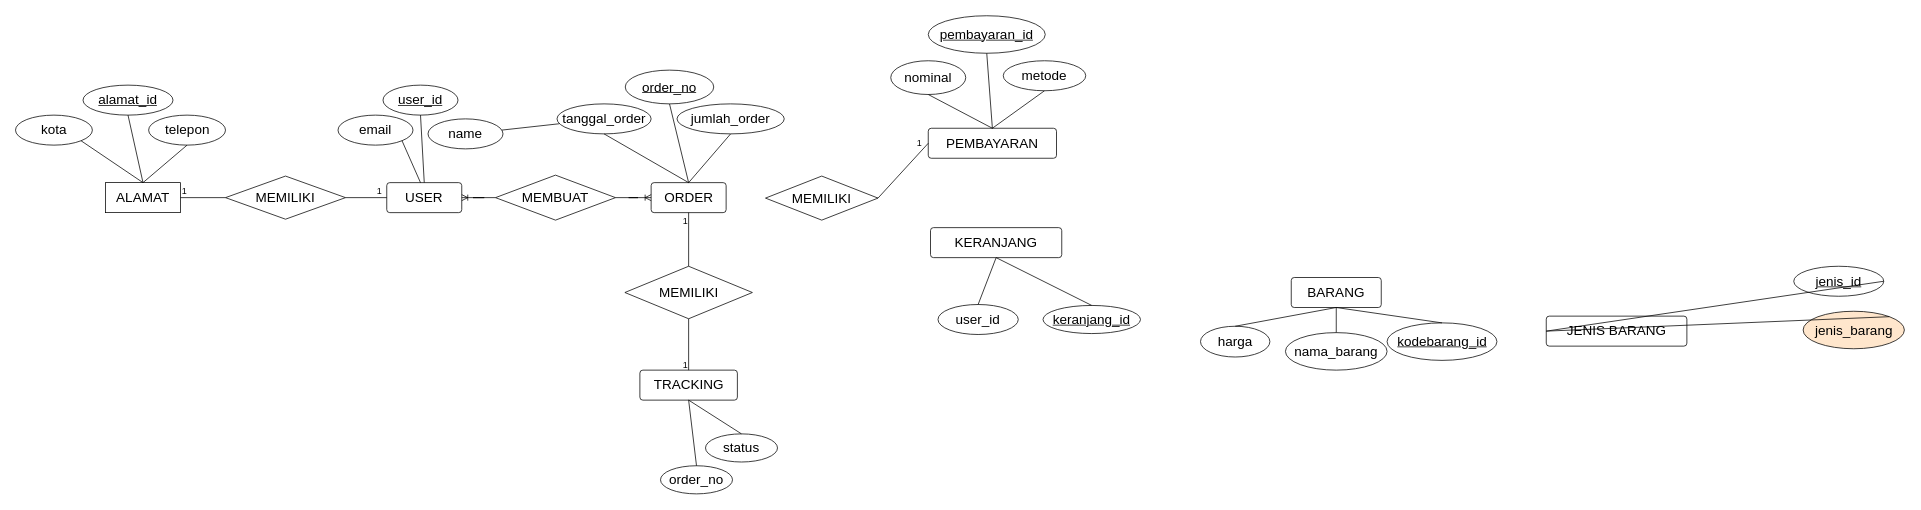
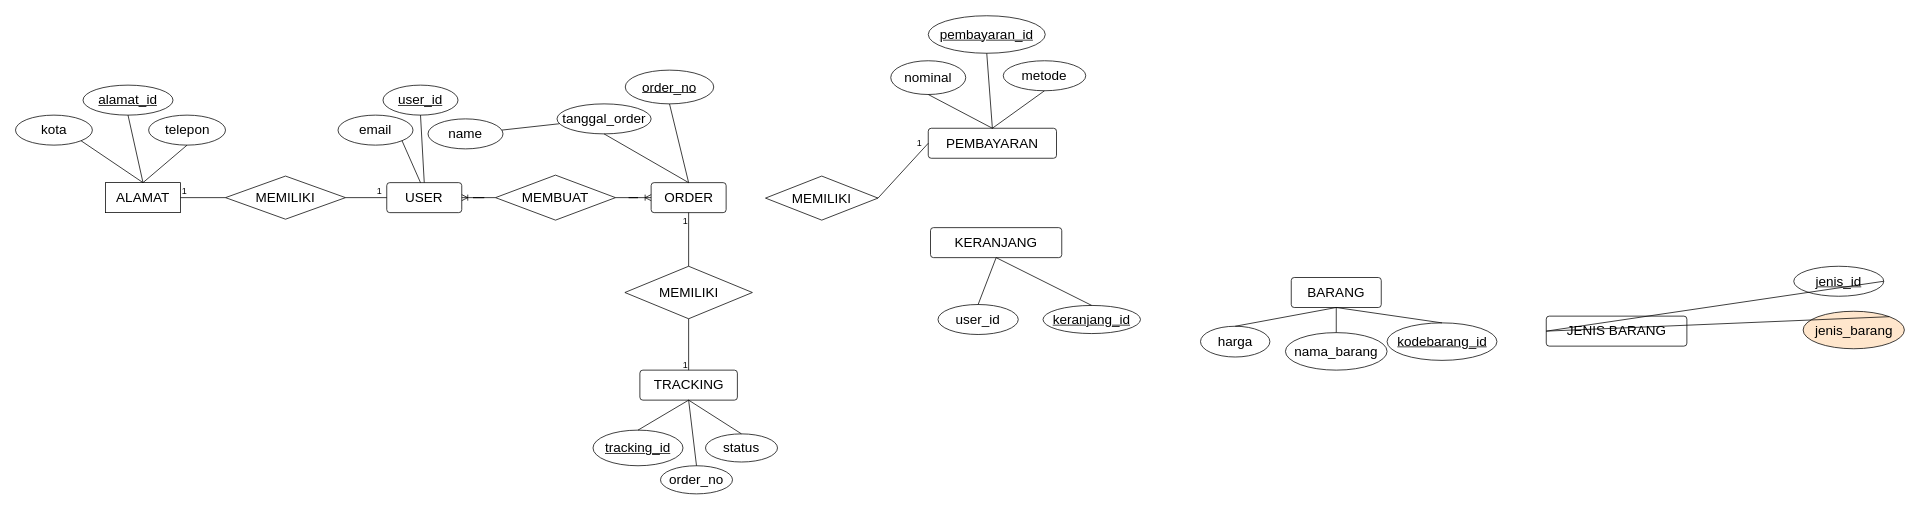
  <mxCell id="0" />
  <mxCell id="1" parent="0" />
  <mxCell id="2" value="&lt;span style=&quot;font-size: 18px;&quot;&gt;alamat_id&lt;/span&gt;" style="ellipse;whiteSpace=wrap;html=1;fontStyle=4" vertex="1" parent="1"><mxGeometry x="110" y="113" width="120" height="40" as="geometry" /></mxCell>
  <mxCell id="3" value="&lt;span style=&quot;font-size: 18px;&quot;&gt;kota&lt;/span&gt;" style="ellipse;whiteSpace=wrap;html=1;" vertex="1" parent="1"><mxGeometry x="20" y="153" width="102.5" height="40" as="geometry" /></mxCell>
  <mxCell id="4" value="&lt;span style=&quot;font-size: 18px;&quot;&gt;telepon&lt;/span&gt;" style="ellipse;whiteSpace=wrap;html=1;" vertex="1" parent="1"><mxGeometry x="197.5" y="153" width="102.5" height="40" as="geometry" /></mxCell>
  <mxCell id="5" value="&lt;span style=&quot;font-size: 18px;&quot;&gt;MEMILIKI&lt;/span&gt;" style="rhombus;whiteSpace=wrap;html=1;" vertex="1" parent="1"><mxGeometry x="832.5" y="354.5" width="170" height="70" as="geometry" /></mxCell>
  <mxCell id="6" value="&lt;font style=&quot;font-size: 18px;&quot;&gt;order_no&lt;/font&gt;" style="ellipse;whiteSpace=wrap;html=1;shadow=0;fontStyle=4" vertex="1" parent="1"><mxGeometry x="833" y="93" width="118" height="45" as="geometry" /></mxCell>
- <mxCell id="7" value="&lt;span style=&quot;font-size: 18px;&quot;&gt;jumlah_order&lt;/span&gt;" style="ellipse;whiteSpace=wrap;html=1;" vertex="1" parent="1"><mxGeometry x="902" y="138" width="143" height="40" as="geometry" /></mxCell>
  <mxCell id="8" value="&lt;font style=&quot;font-size: 18px;&quot;&gt;tanggal_order&lt;/font&gt;" style="ellipse;whiteSpace=wrap;html=1;" vertex="1" parent="1"><mxGeometry x="742" y="138" width="125.5" height="40" as="geometry" /></mxCell>
  <mxCell id="9" value="&lt;span style=&quot;font-size: 18px;&quot;&gt;MEMBUAT&lt;/span&gt;" style="rhombus;whiteSpace=wrap;html=1;" vertex="1" parent="1"><mxGeometry x="660" y="233" width="160" height="60" as="geometry" /></mxCell>
  <mxCell id="10" value="&lt;span style=&quot;font-size: 18px;&quot;&gt;keranjang_id&lt;/span&gt;" style="ellipse;whiteSpace=wrap;html=1;shadow=0;fontStyle=4" vertex="1" parent="1"><mxGeometry x="1390" y="406.75" width="130" height="37.5" as="geometry" /></mxCell>
  <mxCell id="11" value="&lt;font style=&quot;font-size: 18px;&quot;&gt;user_id&lt;/font&gt;" style="ellipse;whiteSpace=wrap;html=1;" vertex="1" parent="1"><mxGeometry x="1250" y="405.5" width="107" height="40" as="geometry" /></mxCell>
  <mxCell id="12" value="&lt;span style=&quot;font-size: 18px;&quot;&gt;pembayaran_id&lt;/span&gt;" style="ellipse;whiteSpace=wrap;html=1;shadow=0;fontStyle=4" vertex="1" parent="1"><mxGeometry x="1237" y="20.5" width="156" height="50" as="geometry" /></mxCell>
  <mxCell id="13" value="&lt;span style=&quot;font-size: 18px;&quot;&gt;nominal&lt;/span&gt;" style="ellipse;whiteSpace=wrap;html=1;shadow=0;" vertex="1" parent="1"><mxGeometry x="1187" y="80.5" width="100" height="45" as="geometry" /></mxCell>
  <mxCell id="14" value="&lt;span style=&quot;font-size: 18px;&quot;&gt;metode&lt;/span&gt;" style="ellipse;whiteSpace=wrap;html=1;shadow=0;" vertex="1" parent="1"><mxGeometry x="1337" y="80.5" width="110" height="40" as="geometry" /></mxCell>
  <mxCell id="15" value="&lt;font style=&quot;font-size: 18px;&quot;&gt;USER&lt;/font&gt;" style="rounded=1;arcSize=10;whiteSpace=wrap;html=1;align=center;" vertex="1" parent="1"><mxGeometry x="515" y="243" width="100" height="40" as="geometry" /></mxCell>
  <mxCell id="16" value="&lt;font style=&quot;font-size: 18px;&quot;&gt;name&lt;/font&gt;" style="ellipse;whiteSpace=wrap;html=1;align=center;" vertex="1" parent="1"><mxGeometry x="570" y="158" width="100" height="40" as="geometry" /></mxCell>
  <mxCell id="17" value="&lt;span style=&quot;font-size: 18px;&quot;&gt;email&lt;/span&gt;" style="ellipse;whiteSpace=wrap;html=1;align=center;" vertex="1" parent="1"><mxGeometry x="450" y="153" width="100" height="40" as="geometry" /></mxCell>
  <mxCell id="18" value="&lt;span style=&quot;font-size: 18px;&quot;&gt;&lt;u&gt;user_id&lt;/u&gt;&lt;/span&gt;" style="ellipse;whiteSpace=wrap;html=1;align=center;" vertex="1" parent="1"><mxGeometry x="510" y="113" width="100" height="40" as="geometry" /></mxCell>
  <mxCell id="19" value="&lt;span style=&quot;font-size: 18px;&quot;&gt;ALAMAT&lt;/span&gt;" style="arcSize=10;whiteSpace=wrap;html=1;align=center;rounded=0;" vertex="1" parent="1"><mxGeometry x="140" y="243" width="100" height="40" as="geometry" /></mxCell>
  <mxCell id="20" value="&lt;font style=&quot;font-size: 18px;&quot;&gt;ORDER&lt;/font&gt;" style="rounded=1;arcSize=10;whiteSpace=wrap;html=1;align=center;" vertex="1" parent="1"><mxGeometry x="867.5" y="243" width="100" height="40" as="geometry" /></mxCell>
  <mxCell id="21" value="&lt;span style=&quot;font-size: 18px;&quot;&gt;PEMBAYARAN&lt;/span&gt;" style="rounded=1;arcSize=10;whiteSpace=wrap;html=1;align=center;" vertex="1" parent="1"><mxGeometry x="1237" y="170.5" width="171" height="40" as="geometry" /></mxCell>
  <mxCell id="22" value="&lt;font style=&quot;font-size: 18px;&quot;&gt;KERANJANG&lt;/font&gt;" style="rounded=1;arcSize=10;whiteSpace=wrap;html=1;align=center;" vertex="1" parent="1"><mxGeometry x="1240" y="303" width="175" height="40" as="geometry" /></mxCell>
  <mxCell id="23" value="&lt;span style=&quot;font-size: 18px;&quot;&gt;MEMILIKI&lt;/span&gt;" style="rhombus;whiteSpace=wrap;html=1;" vertex="1" parent="1"><mxGeometry x="1020" y="234.25" width="150" height="58.75" as="geometry" /></mxCell>
  <mxCell id="24" value="&lt;span style=&quot;font-size: 18px;&quot;&gt;BARANG&lt;/span&gt;" style="rounded=1;arcSize=10;whiteSpace=wrap;html=1;align=center;" vertex="1" parent="1"><mxGeometry x="1721" y="369.5" width="120" height="40" as="geometry" /></mxCell>
  <mxCell id="25" value="&lt;span style=&quot;font-size: 18px;&quot;&gt;nama_barang&lt;/span&gt;" style="ellipse;whiteSpace=wrap;html=1;shadow=0;fontStyle=0" vertex="1" parent="1"><mxGeometry x="1713.25" y="443" width="135.5" height="50" as="geometry" /></mxCell>
  <mxCell id="26" value="&lt;span style=&quot;font-size: 18px;&quot;&gt;kodebarang_id&lt;/span&gt;" style="ellipse;whiteSpace=wrap;html=1;shadow=0;fontStyle=4" vertex="1" parent="1"><mxGeometry x="1848.75" y="430" width="146.5" height="50" as="geometry" /></mxCell>
  <mxCell id="27" value="&lt;span style=&quot;font-size: 18px;&quot;&gt;harga&lt;/span&gt;" style="ellipse;whiteSpace=wrap;html=1;shadow=0;fontStyle=0" vertex="1" parent="1"><mxGeometry x="1600" y="434.5" width="92.5" height="41" as="geometry" /></mxCell>
  <mxCell id="28" value="&lt;span style=&quot;font-size: 18px;&quot;&gt;JENIS BARANG&lt;/span&gt;" style="rounded=1;arcSize=10;whiteSpace=wrap;html=1;align=center;" vertex="1" parent="1"><mxGeometry x="2061" y="421" width="187.5" height="40" as="geometry" /></mxCell>
  <mxCell id="29" value="&lt;span style=&quot;font-size: 18px;&quot;&gt;jenis_barang&lt;/span&gt;" style="ellipse;whiteSpace=wrap;html=1;shadow=0;fontStyle=0;fillColor=#ffe6cc;" vertex="1" parent="1"><mxGeometry x="2403.5" y="414.5" width="135" height="50" as="geometry" /></mxCell>
  <mxCell id="30" value="&lt;span style=&quot;font-size: 18px;&quot;&gt;MEMILIKI&lt;/span&gt;" style="rhombus;whiteSpace=wrap;html=1;" vertex="1" parent="1"><mxGeometry x="300" y="234.25" width="160" height="57.5" as="geometry" /></mxCell>
  <mxCell id="31" value="&lt;span style=&quot;font-size: 18px;&quot;&gt;TRACKING&lt;/span&gt;" style="rounded=1;arcSize=10;whiteSpace=wrap;html=1;align=center;" vertex="1" parent="1"><mxGeometry x="852.5" y="493" width="130" height="40" as="geometry" /></mxCell>
+ <mxCell id="32" value="&lt;span style=&quot;font-size: 18px;&quot;&gt;tracking_id&lt;/span&gt;" style="ellipse;whiteSpace=wrap;html=1;fontStyle=4" vertex="1" parent="1"><mxGeometry x="790" y="573" width="120" height="47.5" as="geometry" /></mxCell>
  <mxCell id="33" value="&lt;font style=&quot;font-size: 18px;&quot;&gt;order_no&lt;/font&gt;" style="ellipse;whiteSpace=wrap;html=1;shadow=0;fontStyle=0" vertex="1" parent="1"><mxGeometry x="880" y="620.5" width="96" height="37.5" as="geometry" /></mxCell>
  <mxCell id="34" value="&lt;font style=&quot;font-size: 18px;&quot;&gt;status&lt;/font&gt;" style="ellipse;whiteSpace=wrap;html=1;shadow=0;fontStyle=0" vertex="1" parent="1"><mxGeometry x="940" y="578" width="96" height="37.5" as="geometry" /></mxCell>
  <mxCell id="35" value="" style="endArrow=none;html=1;rounded=0;entryX=0.5;entryY=0;entryDx=0;entryDy=0;exitX=0.5;exitY=1;exitDx=0;exitDy=0;" edge="1" parent="1" source="18" target="15"><mxGeometry relative="1" as="geometry"><mxPoint x="330" y="293" as="sourcePoint" /><mxPoint x="490" y="293" as="targetPoint" /></mxGeometry></mxCell>
  <mxCell id="36" value="" style="endArrow=none;html=1;rounded=0;" edge="1" parent="1" source="16" target="8"><mxGeometry relative="1" as="geometry"><mxPoint x="565" y="213" as="sourcePoint" /><mxPoint x="570" y="253" as="targetPoint" /></mxGeometry></mxCell>
  <mxCell id="37" value="" style="endArrow=none;html=1;rounded=0;exitX=1;exitY=1;exitDx=0;exitDy=0;" edge="1" parent="1" source="17"><mxGeometry relative="1" as="geometry"><mxPoint x="440" y="253" as="sourcePoint" /><mxPoint x="560" y="243" as="targetPoint" /></mxGeometry></mxCell>
  <mxCell id="38" value="" style="endArrow=none;html=1;rounded=0;entryX=0.5;entryY=0;entryDx=0;entryDy=0;exitX=0.5;exitY=1;exitDx=0;exitDy=0;" edge="1" parent="1" source="4" target="19"><mxGeometry relative="1" as="geometry"><mxPoint x="178" y="228" as="sourcePoint" /><mxPoint x="338" y="228" as="targetPoint" /></mxGeometry></mxCell>
  <mxCell id="39" value="" style="endArrow=none;html=1;rounded=0;entryX=1;entryY=1;entryDx=0;entryDy=0;exitX=0.5;exitY=0;exitDx=0;exitDy=0;" edge="1" parent="1" source="19" target="3"><mxGeometry relative="1" as="geometry"><mxPoint x="278" y="308" as="sourcePoint" /><mxPoint x="438" y="308" as="targetPoint" /></mxGeometry></mxCell>
  <mxCell id="40" value="" style="endArrow=none;html=1;rounded=0;entryX=0.5;entryY=1;entryDx=0;entryDy=0;exitX=0.5;exitY=0;exitDx=0;exitDy=0;" edge="1" parent="1" source="34" target="31"><mxGeometry relative="1" as="geometry"><mxPoint x="935.25" y="431.75" as="sourcePoint" /><mxPoint x="1095.25" y="431.75" as="targetPoint" /></mxGeometry></mxCell>
+ <mxCell id="41" value="" style="endArrow=none;html=1;rounded=0;entryX=0.5;entryY=1;entryDx=0;entryDy=0;exitX=0.5;exitY=0;exitDx=0;exitDy=0;" edge="1" parent="1" source="32" target="31"><mxGeometry relative="1" as="geometry"><mxPoint x="833.25" y="479.75" as="sourcePoint" /><mxPoint x="875.25" y="524.75" as="targetPoint" /></mxGeometry></mxCell>
  <mxCell id="42" value="" style="endArrow=none;html=1;rounded=0;entryX=0.5;entryY=1;entryDx=0;entryDy=0;exitX=0.5;exitY=0;exitDx=0;exitDy=0;" edge="1" parent="1" source="33" target="31"><mxGeometry relative="1" as="geometry"><mxPoint x="799.25" y="522.75" as="sourcePoint" /><mxPoint x="875.25" y="524.75" as="targetPoint" /></mxGeometry></mxCell>
  <mxCell id="43" value="" style="endArrow=none;html=1;rounded=0;exitX=0.5;exitY=1;exitDx=0;exitDy=0;entryX=0.5;entryY=0;entryDx=0;entryDy=0;" edge="1" parent="1" source="6" target="20"><mxGeometry relative="1" as="geometry"><mxPoint x="1024" y="238" as="sourcePoint" /><mxPoint x="942" y="260.5" as="targetPoint" /></mxGeometry></mxCell>
- <mxCell id="44" value="" style="endArrow=none;html=1;rounded=0;entryX=0.5;entryY=0;entryDx=0;entryDy=0;exitX=0.5;exitY=1;exitDx=0;exitDy=0;" edge="1" parent="1" source="7" target="20"><mxGeometry relative="1" as="geometry"><mxPoint x="1070" y="248.5" as="sourcePoint" /><mxPoint x="952" y="275" as="targetPoint" /></mxGeometry></mxCell>
  <mxCell id="45" value="" style="endArrow=none;html=1;rounded=0;entryX=0.5;entryY=0;entryDx=0;entryDy=0;exitX=0.5;exitY=1;exitDx=0;exitDy=0;" edge="1" parent="1" source="8" target="20"><mxGeometry relative="1" as="geometry"><mxPoint x="1092" y="273.5" as="sourcePoint" /><mxPoint x="952" y="273.5" as="targetPoint" /></mxGeometry></mxCell>
  <mxCell id="46" value="" style="endArrow=none;html=1;rounded=0;entryX=0.5;entryY=0;entryDx=0;entryDy=0;exitX=0.5;exitY=1;exitDx=0;exitDy=0;" edge="1" parent="1" source="22" target="10"><mxGeometry relative="1" as="geometry"><mxPoint x="1816" y="253" as="sourcePoint" /><mxPoint x="1696" y="86" as="targetPoint" /></mxGeometry></mxCell>
  <mxCell id="47" value="" style="endArrow=none;html=1;rounded=0;entryX=0.5;entryY=0;entryDx=0;entryDy=0;exitX=0.5;exitY=1;exitDx=0;exitDy=0;" edge="1" parent="1" source="22" target="11"><mxGeometry relative="1" as="geometry"><mxPoint x="1908" y="293" as="sourcePoint" /><mxPoint x="1966" y="258" as="targetPoint" /></mxGeometry></mxCell>
  <mxCell id="48" value="" style="endArrow=none;html=1;rounded=0;entryX=0.5;entryY=0;entryDx=0;entryDy=0;exitX=0.5;exitY=1;exitDx=0;exitDy=0;" edge="1" parent="1" source="13" target="21"><mxGeometry relative="1" as="geometry"><mxPoint x="1215" y="246.75" as="sourcePoint" /><mxPoint x="1283" y="216.75" as="targetPoint" /></mxGeometry></mxCell>
  <mxCell id="49" value="" style="endArrow=none;html=1;rounded=0;entryX=0.5;entryY=1;entryDx=0;entryDy=0;exitX=0.5;exitY=0;exitDx=0;exitDy=0;" edge="1" parent="1" source="21" target="12"><mxGeometry relative="1" as="geometry"><mxPoint x="1237" y="190.5" as="sourcePoint" /><mxPoint x="1293" y="226.75" as="targetPoint" /></mxGeometry></mxCell>
  <mxCell id="50" value="" style="endArrow=none;html=1;rounded=0;entryX=0.5;entryY=1;entryDx=0;entryDy=0;exitX=0.5;exitY=0;exitDx=0;exitDy=0;" edge="1" parent="1" source="21" target="14"><mxGeometry relative="1" as="geometry"><mxPoint x="1347" y="259.5" as="sourcePoint" /><mxPoint x="1273" y="259.5" as="targetPoint" /></mxGeometry></mxCell>
  <mxCell id="51" value="" style="endArrow=none;html=1;rounded=0;exitX=0.5;exitY=1;exitDx=0;exitDy=0;entryX=0.5;entryY=0;entryDx=0;entryDy=0;" edge="1" parent="1" source="24" target="25"><mxGeometry relative="1" as="geometry"><mxPoint x="1846.5" y="379.5" as="sourcePoint" /><mxPoint x="2006.5" y="379.5" as="targetPoint" /></mxGeometry></mxCell>
  <mxCell id="52" value="" style="endArrow=none;html=1;rounded=0;exitX=0.5;exitY=1;exitDx=0;exitDy=0;entryX=0.5;entryY=0;entryDx=0;entryDy=0;" edge="1" parent="1" source="24" target="26"><mxGeometry relative="1" as="geometry"><mxPoint x="1851.5" y="399.5" as="sourcePoint" /><mxPoint x="1968.5" y="371.5" as="targetPoint" /></mxGeometry></mxCell>
  <mxCell id="53" value="" style="endArrow=none;html=1;rounded=0;exitX=0.5;exitY=1;exitDx=0;exitDy=0;entryX=0.5;entryY=0;entryDx=0;entryDy=0;" edge="1" parent="1" source="24" target="27"><mxGeometry relative="1" as="geometry"><mxPoint x="1851.5" y="399.5" as="sourcePoint" /><mxPoint x="1925.5" y="404.5" as="targetPoint" /></mxGeometry></mxCell>
  <mxCell id="54" value="&lt;span style=&quot;font-size: 18px;&quot;&gt;jenis_id&lt;/span&gt;" style="ellipse;whiteSpace=wrap;html=1;shadow=0;fontStyle=4" vertex="1" parent="1"><mxGeometry x="2391" y="354.5" width="120" height="40" as="geometry" /></mxCell>
  <mxCell id="55" value="" style="endArrow=none;html=1;rounded=0;exitX=1;exitY=0.5;exitDx=0;exitDy=0;entryX=0;entryY=0.5;entryDx=0;entryDy=0;" edge="1" parent="1" source="54" target="28"><mxGeometry relative="1" as="geometry"><mxPoint x="461" y="1281" as="sourcePoint" /><mxPoint x="621" y="1281" as="targetPoint" /></mxGeometry></mxCell>
  <mxCell id="56" value="" style="endArrow=none;html=1;rounded=0;exitX=1;exitY=0;exitDx=0;exitDy=0;entryX=0;entryY=0.5;entryDx=0;entryDy=0;" edge="1" parent="1" source="29" target="28"><mxGeometry relative="1" as="geometry"><mxPoint x="409" y="1311" as="sourcePoint" /><mxPoint x="462" y="1321" as="targetPoint" /></mxGeometry></mxCell>
  <mxCell id="57" value="" style="endArrow=none;html=1;rounded=0;exitX=0.5;exitY=1;exitDx=0;exitDy=0;entryX=0.5;entryY=0;entryDx=0;entryDy=0;" edge="1" parent="1" source="2" target="19"><mxGeometry relative="1" as="geometry"><mxPoint x="210" y="313" as="sourcePoint" /><mxPoint x="370" y="313" as="targetPoint" /></mxGeometry></mxCell>
  <mxCell id="58" value="" style="endArrow=none;html=1;rounded=0;exitX=0;exitY=0.5;exitDx=0;exitDy=0;entryX=1;entryY=0.5;entryDx=0;entryDy=0;" edge="1" parent="1" source="30" target="19"><mxGeometry relative="1" as="geometry"><mxPoint x="400" y="243" as="sourcePoint" /><mxPoint x="250" y="263" as="targetPoint" /></mxGeometry></mxCell>
  <mxCell id="59" value="1" style="resizable=0;html=1;whiteSpace=wrap;align=right;verticalAlign=bottom;" connectable="0" vertex="1" parent="58"><mxGeometry x="1" relative="1" as="geometry"><mxPoint x="10" as="offset" /></mxGeometry></mxCell>
  <mxCell id="60" value="" style="endArrow=none;html=1;rounded=0;exitX=1;exitY=0.5;exitDx=0;exitDy=0;entryX=0;entryY=0.5;entryDx=0;entryDy=0;" edge="1" parent="1" source="30" target="15"><mxGeometry relative="1" as="geometry"><mxPoint x="310" y="273" as="sourcePoint" /><mxPoint x="250" y="273" as="targetPoint" /></mxGeometry></mxCell>
  <mxCell id="61" value="1" style="resizable=0;html=1;whiteSpace=wrap;align=right;verticalAlign=bottom;" connectable="0" vertex="1" parent="60"><mxGeometry x="1" relative="1" as="geometry"><mxPoint x="-5" as="offset" /></mxGeometry></mxCell>
  <mxCell id="62" value="" style="edgeStyle=entityRelationEdgeStyle;fontSize=12;html=1;endArrow=ERoneToMany;rounded=0;entryX=0;entryY=0.5;entryDx=0;entryDy=0;exitX=1;exitY=0.5;exitDx=0;exitDy=0;" edge="1" parent="1" source="9" target="20"><mxGeometry width="100" height="100" relative="1" as="geometry"><mxPoint x="810" y="263" as="sourcePoint" /><mxPoint x="812" y="243" as="targetPoint" /></mxGeometry></mxCell>
  <mxCell id="63" value="" style="edgeStyle=entityRelationEdgeStyle;fontSize=12;html=1;endArrow=ERoneToMany;rounded=0;exitX=0;exitY=0.5;exitDx=0;exitDy=0;entryX=1;entryY=0.5;entryDx=0;entryDy=0;" edge="1" parent="1" source="9" target="15"><mxGeometry width="100" height="100" relative="1" as="geometry"><mxPoint x="690" y="303" as="sourcePoint" /><mxPoint x="660" y="313" as="targetPoint" /><Array as="points"><mxPoint x="700" y="263" /><mxPoint x="690" y="303" /><mxPoint x="650" y="263" /></Array></mxGeometry></mxCell>
  <mxCell id="64" value="" style="endArrow=none;html=1;rounded=0;exitX=0.5;exitY=1;exitDx=0;exitDy=0;entryX=0.5;entryY=0;entryDx=0;entryDy=0;" edge="1" parent="1" source="5" target="31"><mxGeometry relative="1" as="geometry"><mxPoint x="750" y="443" as="sourcePoint" /><mxPoint x="910" y="443" as="targetPoint" /></mxGeometry></mxCell>
  <mxCell id="65" value="1" style="resizable=0;html=1;whiteSpace=wrap;align=right;verticalAlign=bottom;" connectable="0" vertex="1" parent="64"><mxGeometry x="1" relative="1" as="geometry" /></mxCell>
  <mxCell id="66" value="" style="endArrow=none;html=1;rounded=0;exitX=0.5;exitY=0;exitDx=0;exitDy=0;entryX=0.5;entryY=1;entryDx=0;entryDy=0;" edge="1" parent="1" source="5" target="20"><mxGeometry relative="1" as="geometry"><mxPoint x="820" y="363" as="sourcePoint" /><mxPoint x="980" y="363" as="targetPoint" /></mxGeometry></mxCell>
  <mxCell id="67" value="1" style="resizable=0;html=1;whiteSpace=wrap;align=right;verticalAlign=bottom;" connectable="0" vertex="1" parent="66"><mxGeometry x="1" relative="1" as="geometry"><mxPoint y="20" as="offset" /></mxGeometry></mxCell>
  <mxCell id="68" value="" style="endArrow=none;html=1;rounded=0;exitX=1;exitY=0.5;exitDx=0;exitDy=0;entryX=0;entryY=0.5;entryDx=0;entryDy=0;" edge="1" parent="1" source="23" target="21"><mxGeometry relative="1" as="geometry"><mxPoint x="928" y="365" as="sourcePoint" /><mxPoint x="928" y="293" as="targetPoint" /></mxGeometry></mxCell>
  <mxCell id="69" value="1" style="resizable=0;html=1;whiteSpace=wrap;align=right;verticalAlign=bottom;" connectable="0" vertex="1" parent="68"><mxGeometry x="1" relative="1" as="geometry"><mxPoint x="-7" y="8" as="offset" /></mxGeometry></mxCell>
